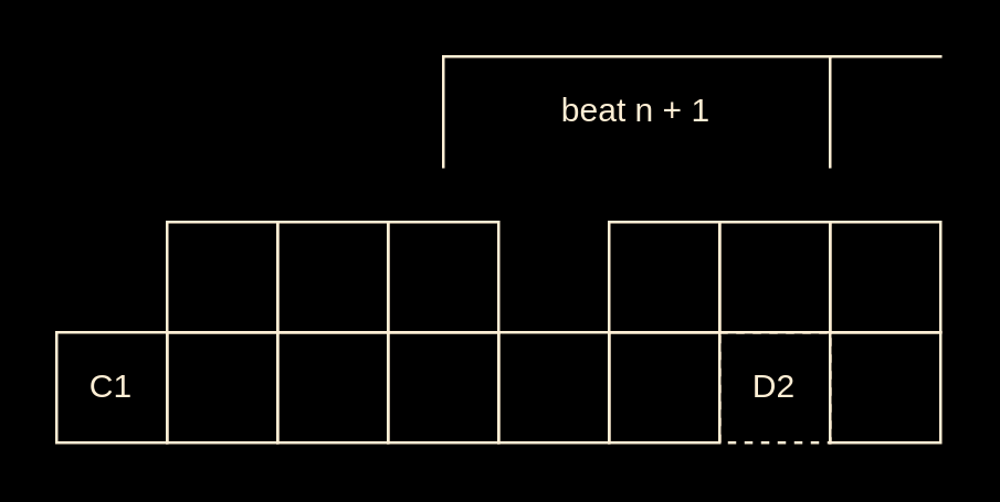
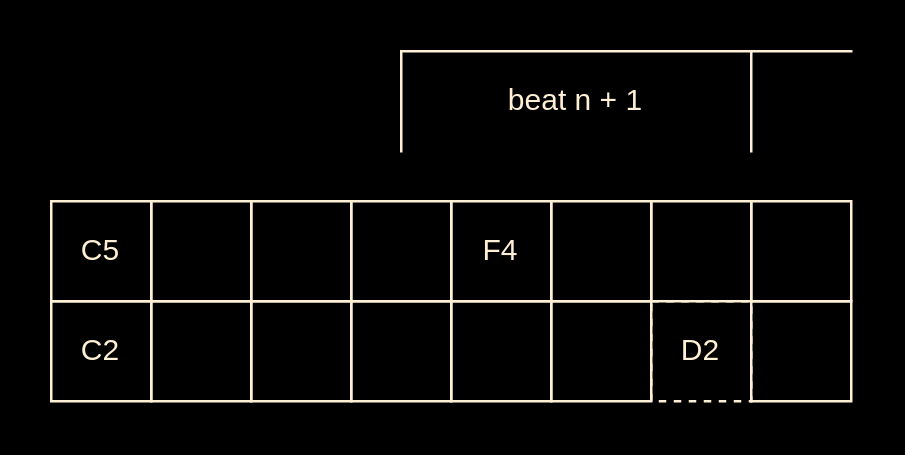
  <mxCell id="0" />
  <mxCell id="1" parent="0" />
- <mxCell id="3" value="&lt;font color=&quot;#ffefd5&quot;&gt;C1&lt;/font&gt;" style="rounded=0;whiteSpace=wrap;html=1;fillColor=none;strokeColor=#FFEFD5;" vertex="1" parent="1"><mxGeometry x="20" y="120" width="40" height="40" as="geometry" /></mxCell>
+ <mxCell id="2" value="&lt;font color=&quot;#ffefd5&quot;&gt;C5&lt;/font&gt;" style="rounded=0;whiteSpace=wrap;html=1;fillColor=none;strokeColor=#FFEFD5;" vertex="1" parent="1"><mxGeometry x="20" y="80" width="40" height="40" as="geometry" /></mxCell>
+ <mxCell id="3" value="&lt;font color=&quot;#ffefd5&quot;&gt;C2&lt;/font&gt;" style="rounded=0;whiteSpace=wrap;html=1;fillColor=none;strokeColor=#FFEFD5;" vertex="1" parent="1"><mxGeometry x="20" y="120" width="40" height="40" as="geometry" /></mxCell>
  <mxCell id="4" value="" style="rounded=0;whiteSpace=wrap;html=1;fillColor=none;strokeColor=#FFEFD5;" vertex="1" parent="1"><mxGeometry x="60" y="80" width="40" height="40" as="geometry" /></mxCell>
  <mxCell id="5" value="" style="rounded=0;whiteSpace=wrap;html=1;fillColor=none;strokeColor=#FFEFD5;" vertex="1" parent="1"><mxGeometry x="60" y="120" width="40" height="40" as="geometry" /></mxCell>
  <mxCell id="6" value="" style="rounded=0;whiteSpace=wrap;html=1;fillColor=none;strokeColor=#FFEFD5;" vertex="1" parent="1"><mxGeometry x="100" y="80" width="40" height="40" as="geometry" /></mxCell>
  <mxCell id="7" value="" style="rounded=0;whiteSpace=wrap;html=1;fillColor=none;strokeColor=#FFEFD5;" vertex="1" parent="1"><mxGeometry x="100" y="120" width="40" height="40" as="geometry" /></mxCell>
  <mxCell id="8" value="" style="rounded=0;whiteSpace=wrap;html=1;fillColor=none;strokeColor=#FFEFD5;" vertex="1" parent="1"><mxGeometry x="140" y="80" width="40" height="40" as="geometry" /></mxCell>
  <mxCell id="9" value="" style="rounded=0;whiteSpace=wrap;html=1;fillColor=none;strokeColor=#FFEFD5;" vertex="1" parent="1"><mxGeometry x="140" y="120" width="40" height="40" as="geometry" /></mxCell>
+ <mxCell id="10" value="&lt;font color=&quot;#ffefd5&quot;&gt;F4&lt;/font&gt;" style="rounded=0;whiteSpace=wrap;html=1;fillColor=none;strokeColor=#FFEFD5;" vertex="1" parent="1"><mxGeometry x="180" y="80" width="40" height="40" as="geometry" /></mxCell>
  <mxCell id="11" value="" style="rounded=0;whiteSpace=wrap;html=1;fillColor=none;strokeColor=#FFEFD5;" vertex="1" parent="1"><mxGeometry x="180" y="120" width="40" height="40" as="geometry" /></mxCell>
  <mxCell id="12" value="" style="rounded=0;whiteSpace=wrap;html=1;fillColor=none;strokeColor=#FFEFD5;" vertex="1" parent="1"><mxGeometry x="220" y="80" width="40" height="40" as="geometry" /></mxCell>
  <mxCell id="13" value="" style="rounded=0;whiteSpace=wrap;html=1;fillColor=none;strokeColor=#FFEFD5;" vertex="1" parent="1"><mxGeometry x="220" y="120" width="40" height="40" as="geometry" /></mxCell>
  <mxCell id="14" value="" style="rounded=0;whiteSpace=wrap;html=1;fillColor=none;strokeColor=#FFEFD5;" vertex="1" parent="1"><mxGeometry x="260" y="80" width="40" height="40" as="geometry" /></mxCell>
  <mxCell id="15" value="&lt;font color=&quot;#ffefd5&quot;&gt;D2&lt;/font&gt;" style="rounded=0;whiteSpace=wrap;html=1;fillColor=none;strokeColor=#FFEFD5;dashed=1;" vertex="1" parent="1"><mxGeometry x="260" y="120" width="40" height="40" as="geometry" /></mxCell>
  <mxCell id="16" value="" style="rounded=0;whiteSpace=wrap;html=1;fillColor=none;strokeColor=#FFEFD5;" vertex="1" parent="1"><mxGeometry x="300" y="80" width="40" height="40" as="geometry" /></mxCell>
  <mxCell id="17" value="" style="rounded=0;whiteSpace=wrap;html=1;fillColor=none;strokeColor=#FFEFD5;" vertex="1" parent="1"><mxGeometry x="300" y="120" width="40" height="40" as="geometry" /></mxCell>
  <mxCell id="18" value="beat n + 1" style="shape=partialRectangle;whiteSpace=wrap;html=1;bottom=0;right=0;fillColor=none;strokeColor=#FFEFD5;fontColor=#FFEFD5;" vertex="1" parent="1"><mxGeometry x="160" y="20" width="140" height="40" as="geometry" /></mxCell>
  <mxCell id="19" value="" style="shape=partialRectangle;whiteSpace=wrap;html=1;bottom=0;right=0;fillColor=none;strokeColor=#FFEFD5;fontColor=#FFEFD5;" vertex="1" parent="1"><mxGeometry x="300" y="20" width="40" height="40" as="geometry" /></mxCell>
